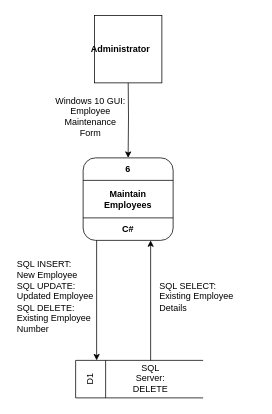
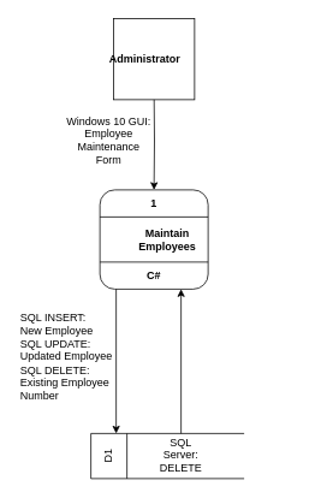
  <mxCell id="0" />
  <mxCell id="1" parent="0" />
  <mxCell id="2" style="edgeStyle=orthogonalEdgeStyle;rounded=0;orthogonalLoop=1;jettySize=auto;html=1;entryX=0.5;entryY=0;entryDx=0;entryDy=0;startArrow=none;startFill=0;endArrow=classic;endFill=1;" parent="1" target="5" edge="1"><mxGeometry relative="1" as="geometry"><mxPoint x="170" y="100" as="sourcePoint" /></mxGeometry></mxCell>
  <mxCell id="3" value="" style="whiteSpace=wrap;html=1;aspect=fixed;" parent="1" vertex="1"><mxGeometry x="125" y="20" width="90" height="90" as="geometry" /></mxCell>
  <mxCell id="4" value="Administrator" style="text;html=1;strokeColor=none;fillColor=none;align=center;verticalAlign=middle;whiteSpace=wrap;rounded=0;fontStyle=1" parent="1" vertex="1"><mxGeometry x="130" y="50" width="60" height="30" as="geometry" /></mxCell>
  <mxCell id="5" value="" style="rounded=1;whiteSpace=wrap;html=1;container=0;" parent="1" vertex="1"><mxGeometry x="110" y="210" width="120" height="110" as="geometry" /></mxCell>
- <mxCell id="6" value="Maintain Employees" style="text;html=1;strokeColor=none;fillColor=none;align=center;verticalAlign=middle;whiteSpace=wrap;rounded=0;fontStyle=1" parent="1" vertex="1"><mxGeometry x="140" y="250" width="60" height="30" as="geometry" /></mxCell>
+ <mxCell id="6" value="Maintain Employees" style="text;html=1;strokeColor=none;fillColor=none;align=center;verticalAlign=middle;whiteSpace=wrap;rounded=0;fontStyle=1" parent="1" vertex="1"><mxGeometry x="155" y="250" width="60" height="30" as="geometry" /></mxCell>
  <mxCell id="7" value="" style="endArrow=none;html=1;rounded=0;" parent="1" edge="1"><mxGeometry width="50" height="50" relative="1" as="geometry"><mxPoint x="100" y="480" as="sourcePoint" /><mxPoint x="270" y="480" as="targetPoint" /></mxGeometry></mxCell>
  <mxCell id="8" value="" style="endArrow=none;html=1;rounded=0;" parent="1" edge="1"><mxGeometry width="50" height="50" relative="1" as="geometry"><mxPoint x="100" y="530" as="sourcePoint" /><mxPoint x="270" y="530" as="targetPoint" /></mxGeometry></mxCell>
  <mxCell id="9" value="" style="endArrow=none;html=1;rounded=0;" parent="1" edge="1"><mxGeometry width="50" height="50" relative="1" as="geometry"><mxPoint x="100" y="530" as="sourcePoint" /><mxPoint x="100" y="480" as="targetPoint" /></mxGeometry></mxCell>
  <mxCell id="10" value="" style="endArrow=none;html=1;rounded=0;" parent="1" edge="1"><mxGeometry width="50" height="50" relative="1" as="geometry"><mxPoint x="140" y="530" as="sourcePoint" /><mxPoint x="140" y="480" as="targetPoint" /></mxGeometry></mxCell>
  <mxCell id="11" value="D1" style="text;html=1;strokeColor=none;fillColor=none;align=center;verticalAlign=middle;whiteSpace=wrap;rounded=0;rotation=-90;" parent="1" vertex="1"><mxGeometry x="90" y="490" width="60" height="30" as="geometry" /></mxCell>
  <mxCell id="12" value="SQL Server: DELETE" style="text;html=1;strokeColor=none;fillColor=none;align=center;verticalAlign=middle;whiteSpace=wrap;rounded=0;" parent="1" vertex="1"><mxGeometry x="170" y="489" width="60" height="30" as="geometry" /></mxCell>
  <mxCell id="13" value="Windows 10 GUI:&lt;br&gt;Employee Maintenance Form" style="text;html=1;strokeColor=none;fillColor=none;align=center;verticalAlign=middle;whiteSpace=wrap;rounded=0;" parent="1" vertex="1"><mxGeometry x="70" y="140" width="100" height="30" as="geometry" /></mxCell>
  <mxCell id="14" value="" style="endArrow=classic;html=1;rounded=0;" parent="1" edge="1"><mxGeometry width="50" height="50" relative="1" as="geometry"><mxPoint x="128" y="320" as="sourcePoint" /><mxPoint x="128" y="480" as="targetPoint" /><Array as="points" /></mxGeometry></mxCell>
  <mxCell id="15" value="" style="endArrow=classic;html=1;rounded=0;entryX=0.75;entryY=1;entryDx=0;entryDy=0;" parent="1" target="5" edge="1"><mxGeometry width="50" height="50" relative="1" as="geometry"><mxPoint x="200" y="480" as="sourcePoint" /><mxPoint x="240" y="290" as="targetPoint" /><Array as="points" /></mxGeometry></mxCell>
  <mxCell id="16" value="SQL INSERT:&lt;br&gt;New Employee&lt;br&gt;SQL UPDATE:&lt;br&gt;Updated Employee&lt;br&gt;SQL DELETE:&lt;br&gt;Existing Employee Number" style="text;html=1;strokeColor=none;fillColor=none;align=left;verticalAlign=middle;whiteSpace=wrap;rounded=0;" parent="1" vertex="1"><mxGeometry x="20" y="380" width="130" height="30" as="geometry" /></mxCell>
  <mxCell id="17" value="" style="endArrow=none;html=1;rounded=0;exitX=0;exitY=0.25;exitDx=0;exitDy=0;entryX=1;entryY=0.25;entryDx=0;entryDy=0;" edge="1" parent="1"><mxGeometry width="50" height="50" relative="1" as="geometry"><mxPoint x="110" y="290" as="sourcePoint" /><mxPoint x="230" y="290" as="targetPoint" /></mxGeometry></mxCell>
- <mxCell id="18" value="6" style="text;html=1;strokeColor=none;fillColor=none;align=center;verticalAlign=middle;whiteSpace=wrap;rounded=0;fontStyle=1" vertex="1" parent="1"><mxGeometry x="140" y="210" width="60" height="30" as="geometry" /></mxCell>
+ <mxCell id="18" value="1" style="text;html=1;strokeColor=none;fillColor=none;align=center;verticalAlign=middle;whiteSpace=wrap;rounded=0;fontStyle=1" vertex="1" parent="1"><mxGeometry x="140" y="210" width="60" height="30" as="geometry" /></mxCell>
  <mxCell id="19" value="C#" style="text;html=1;strokeColor=none;fillColor=none;align=center;verticalAlign=middle;whiteSpace=wrap;rounded=0;fontStyle=1" vertex="1" parent="1"><mxGeometry x="140" y="290" width="60" height="30" as="geometry" /></mxCell>
  <mxCell id="20" value="" style="endArrow=none;html=1;rounded=0;exitX=0;exitY=0.25;exitDx=0;exitDy=0;entryX=1;entryY=0.25;entryDx=0;entryDy=0;" edge="1" parent="1"><mxGeometry width="50" height="50" relative="1" as="geometry"><mxPoint x="110" y="240" as="sourcePoint" /><mxPoint x="230" y="240" as="targetPoint" /></mxGeometry></mxCell>
- <mxCell id="21" value="SQL SELECT:&lt;br&gt;Existing Employee Details" style="text;html=1;strokeColor=none;fillColor=none;align=left;verticalAlign=middle;whiteSpace=wrap;rounded=0;" vertex="1" parent="1"><mxGeometry x="210" y="380" width="130" height="30" as="geometry" /></mxCell>
